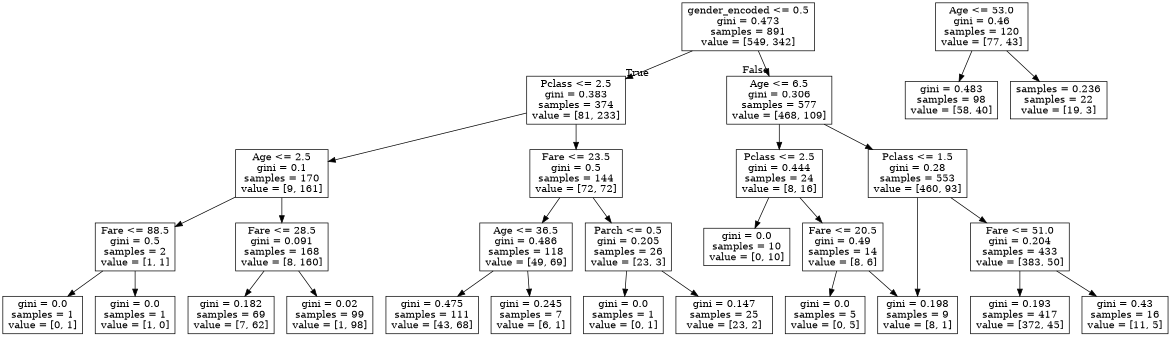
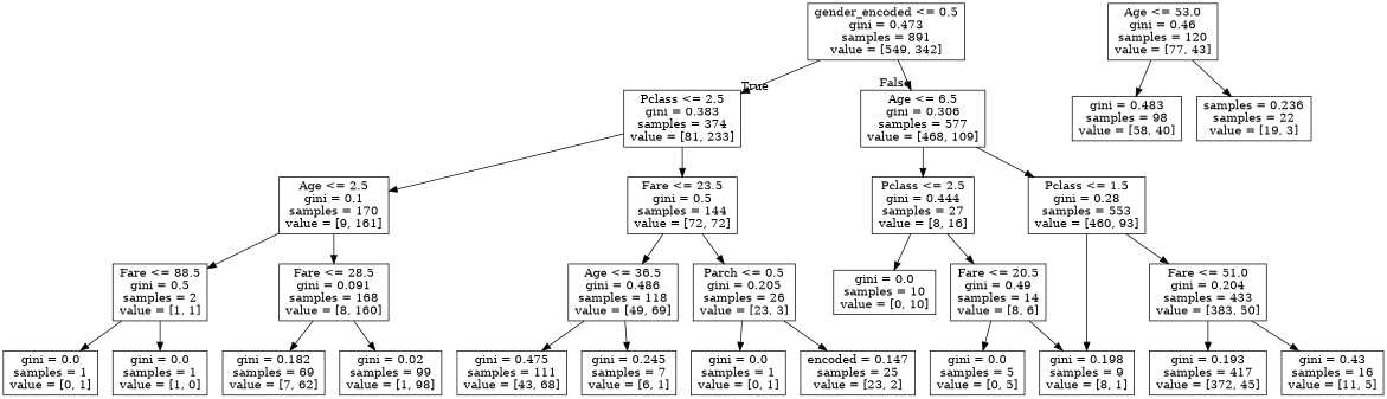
  digraph {
    node [shape=box]
    n1 [label="gender_encoded <= 0.5\ngini = 0.473\nsamples = 891\nvalue = [549, 342]"]
    n2 [label="Pclass <= 2.5\ngini = 0.383\nsamples = 374\nvalue = [81, 233]"]
    n3 [label="Age <= 6.5\ngini = 0.306\nsamples = 577\nvalue = [468, 109]"]
    n4 [label="Age <= 2.5\ngini = 0.1\nsamples = 170\nvalue = [9, 161]"]
    n5 [label="Fare <= 23.5\ngini = 0.5\nsamples = 144\nvalue = [72, 72]"]
-   n6 [label="Pclass <= 2.5\ngini = 0.444\nsamples = 24\nvalue = [8, 16]"]
+   n6 [label="Pclass <= 2.5\ngini = 0.444\nsamples = 27\nvalue = [8, 16]"]
    n7 [label="Pclass <= 1.5\ngini = 0.28\nsamples = 553\nvalue = [460, 93]"]
    n8 [label="Fare <= 88.5\ngini = 0.5\nsamples = 2\nvalue = [1, 1]"]
    n9 [label="Fare <= 28.5\ngini = 0.091\nsamples = 168\nvalue = [8, 160]"]
    n10 [label="Age <= 36.5\ngini = 0.486\nsamples = 118\nvalue = [49, 69]"]
    n11 [label="Parch <= 0.5\ngini = 0.205\nsamples = 26\nvalue = [23, 3]"]
    n12 [label="gini = 0.0\nsamples = 1\nvalue = [0, 1]"]
    n13 [label="gini = 0.0\nsamples = 1\nvalue = [1, 0]"]
    n14 [label="gini = 0.182\nsamples = 69\nvalue = [7, 62]"]
    n15 [label="gini = 0.02\nsamples = 99\nvalue = [1, 98]"]
    n16 [label="gini = 0.475\nsamples = 111\nvalue = [43, 68]"]
    n17 [label="gini = 0.245\nsamples = 7\nvalue = [6, 1]"]
    n18 [label="gini = 0.0\nsamples = 1\nvalue = [0, 1]"]
-   n19 [label="gini = 0.147\nsamples = 25\nvalue = [23, 2]"]
+   n19 [label="encoded = 0.147\nsamples = 25\nvalue = [23, 2]"]
    n20 [label="gini = 0.0\nsamples = 10\nvalue = [0, 10]"]
    n21 [label="Fare <= 20.5\ngini = 0.49\nsamples = 14\nvalue = [8, 6]"]
    n22 [label="gini = 0.198\nsamples = 9\nvalue = [8, 1]"]
    n23 [label="Fare <= 51.0\ngini = 0.204\nsamples = 433\nvalue = [383, 50]"]
    n24 [label="gini = 0.0\nsamples = 5\nvalue = [0, 5]"]
    n25 [label="Age <= 53.0\ngini = 0.46\nsamples = 120\nvalue = [77, 43]"]
    n26 [label="gini = 0.483\nsamples = 98\nvalue = [58, 40]"]
    n27 [label="samples = 0.236\nsamples = 22\nvalue = [19, 3]"]
    n28 [label="gini = 0.193\nsamples = 417\nvalue = [372, 45]"]
    n29 [label="gini = 0.43\nsamples = 16\nvalue = [11, 5]"]
    n1 -> n2 [headlabel=True labelangle=45 labeldistance=2.5]
    n1 -> n3 [headlabel=False labelangle=-45 labeldistance=2.5]
    n2 -> n4
    n2 -> n5
    n3 -> n6
    n3 -> n7
    n4 -> n8
    n4 -> n9
    n5 -> n10
    n5 -> n11
    n6 -> n20
    n6 -> n21
    n7 -> n22
    n7 -> n23
    n8 -> n12
    n8 -> n13
    n9 -> n14
    n9 -> n15
    n10 -> n16
    n10 -> n17
    n11 -> n18
    n11 -> n19
    n21 -> n22
    n21 -> n24
    n23 -> n28
    n23 -> n29
    n25 -> n26
    n25 -> n27
  }
